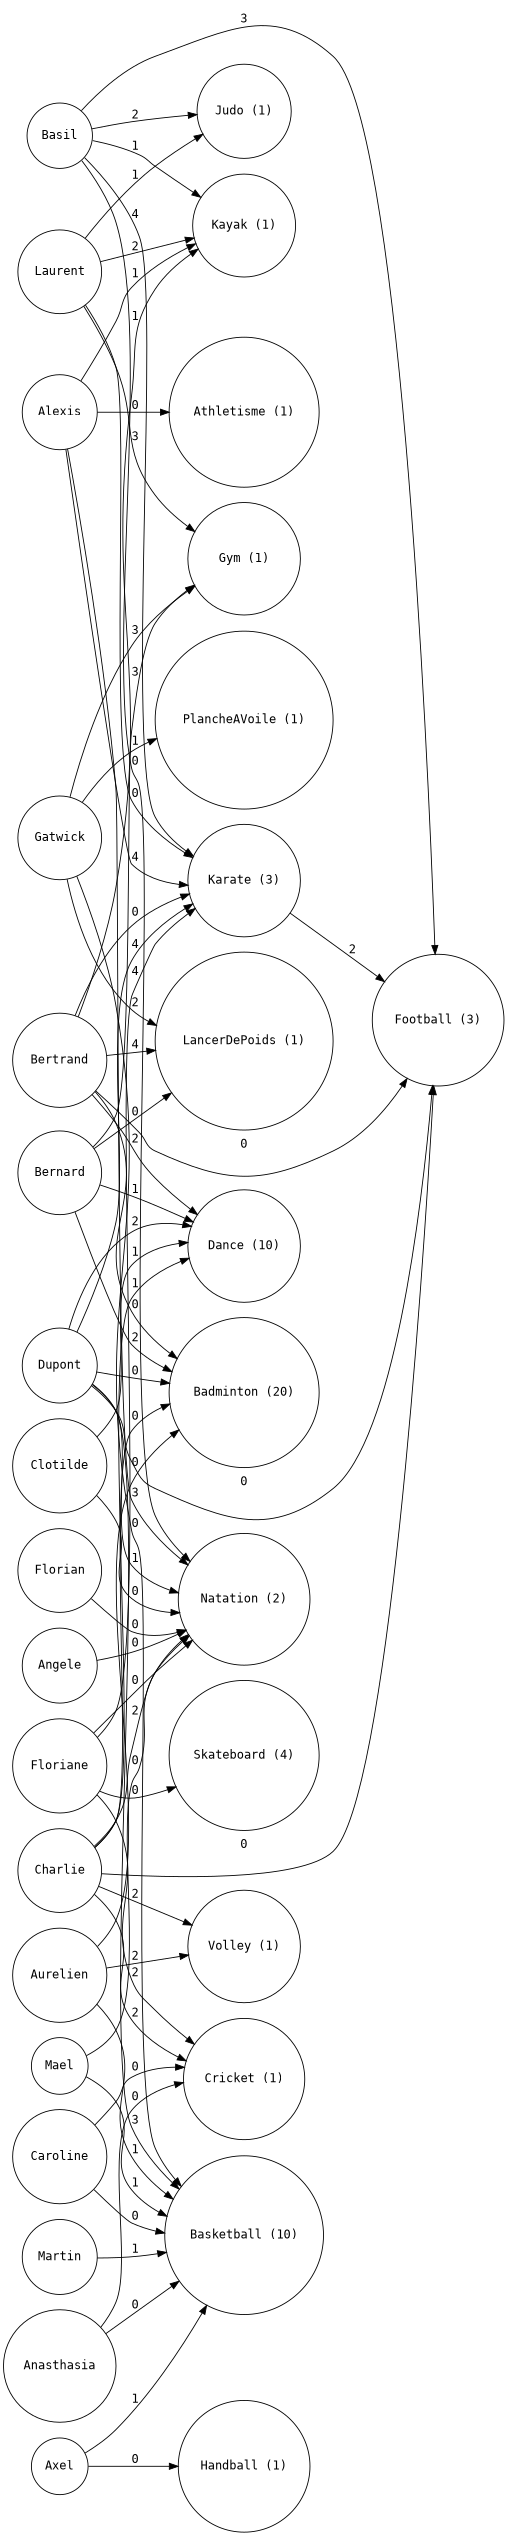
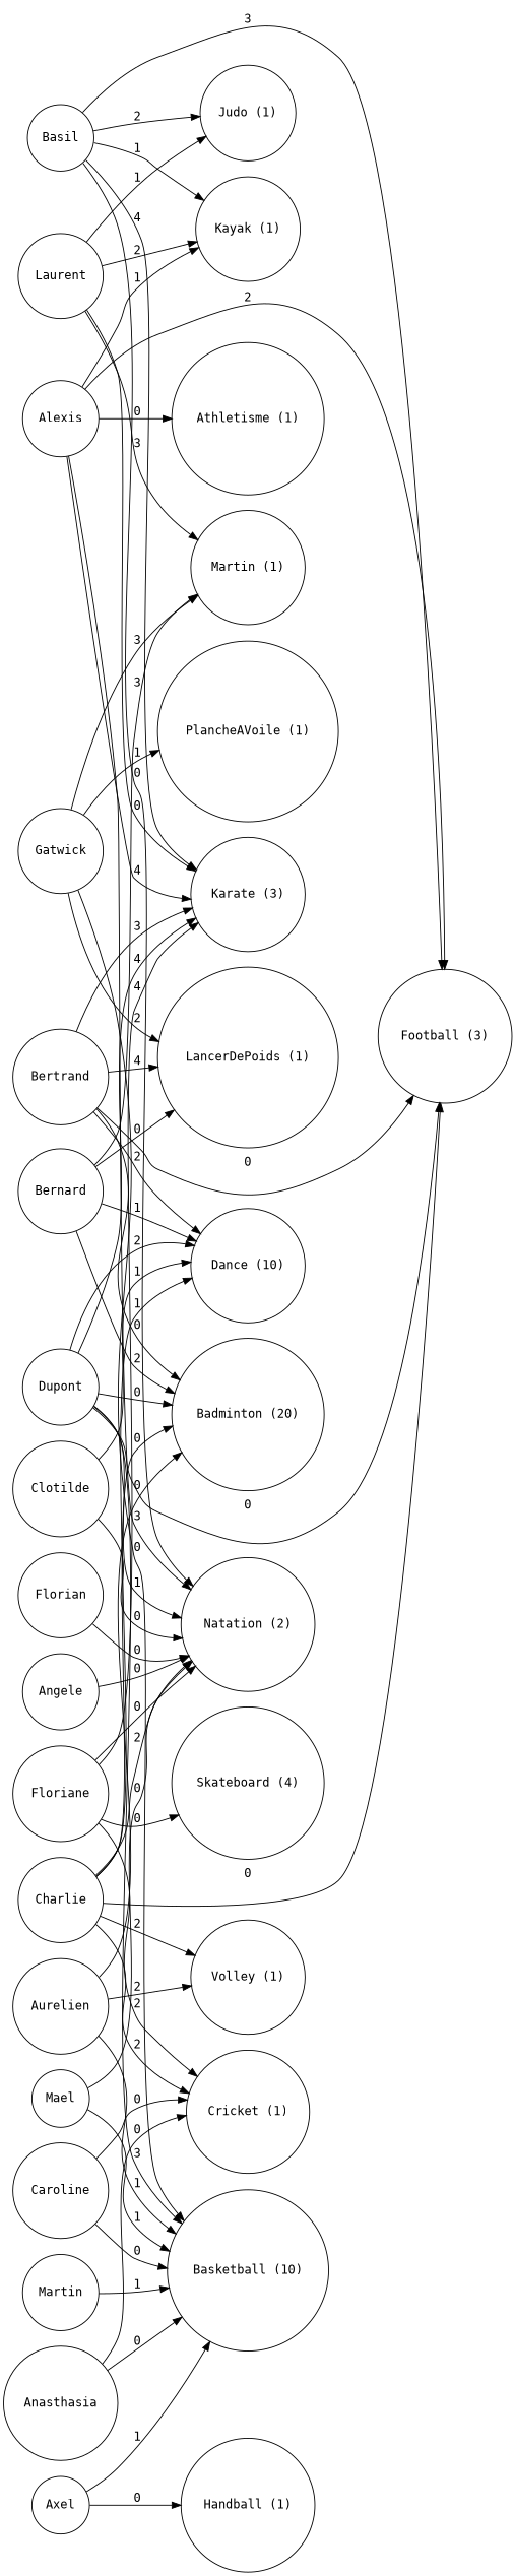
  digraph {
    fontname="DejaVu Sans Mono"
    rankdir=LR
    node [fontname="DejaVu Sans Mono" shape=circle]
    edge [fontname="DejaVu Sans Mono"]
    Bernard
-   "Gym (1)"
+   "Gym (1)" [label="Martin (1)"]
    "Badminton (20)"
    "Dance (10)"
    "LancerDePoids (1)"
    Laurent
    "Kayak (1)"
    "Judo (1)"
    "Karate (3)"
    Gatwick
    "PlancheAVoile (1)"
    "Basketball (10)"
    Axel
    "Handball (1)"
    Mael
    "Natation (2)"
    Martin
    Aurelien
    "Volley (1)"
    Clotilde
    Basil
    "Football (3)"
    Floriane
    "Cricket (1)"
    n25 [label="Skateboard (4)"]
    Alexis
    "Athletisme (1)"
    Angele
    Florian
    Caroline
    Anasthasia
    Charlie
    Bertrand
    Dupont
    Bernard -> "Gym (1)" [label=3]
    Bernard -> "Badminton (20)" [label=2]
    Bernard -> "Dance (10)" [label=1]
    Bernard -> "LancerDePoids (1)" [label=0]
    Laurent -> "Gym (1)" [label=3]
    Laurent -> "Kayak (1)" [label=2]
    Laurent -> "Judo (1)" [label=1]
    Laurent -> "Karate (3)" [label=0]
    Gatwick -> "Gym (1)" [label=3]
    Gatwick -> "LancerDePoids (1)" [label=2]
    Gatwick -> "PlancheAVoile (1)" [label=1]
    Gatwick -> "Basketball (10)" [label=0]
    Axel -> "Basketball (10)" [label=1]
    Axel -> "Handball (1)" [label=0]
    Mael -> "Basketball (10)" [label=1]
    Mael -> "Natation (2)" [label=0]
    Martin -> "Basketball (10)" [label=1]
    Aurelien -> "Badminton (20)" [label=0]
    Aurelien -> "Basketball (10)" [label=1]
    Aurelien -> "Volley (1)" [label=2]
    Clotilde -> "Dance (10)" [label=1]
    Clotilde -> "Natation (2)" [label=0]
    Basil -> "Kayak (1)" [label=1]
    Basil -> "Judo (1)" [label=2]
    Basil -> "Karate (3)" [label=4]
    Basil -> "Natation (2)" [label=0]
    Basil -> "Football (3)" [label=3]
    Floriane -> "Karate (3)" [label=4]
    Floriane -> "Natation (2)" [label=0]
    Floriane -> "Cricket (1)" [label=2]
    Floriane -> n25 [label=0]
    Alexis -> "Kayak (1)" [label=1]
    Alexis -> "Karate (3)" [label=4]
    Alexis -> "Natation (2)" [label=3]
-   "Karate (3)" -> "Football (3)" [label=2]
+   Alexis -> "Football (3)" [label=2]
    Alexis -> "Athletisme (1)" [label=0]
    Angele -> "Natation (2)" [label=0]
    Florian -> "Natation (2)" [label=0]
    Caroline -> "Basketball (10)" [label=0]
    Caroline -> "Cricket (1)" [label=0]
    Anasthasia -> "Basketball (10)" [label=0]
    Anasthasia -> "Cricket (1)" [label=0]
    Charlie -> "Badminton (20)" [label=0]
    Charlie -> "Dance (10)" [label=1]
    Charlie -> "Natation (2)" [label=2]
    Charlie -> "Volley (1)" [label=2]
    Charlie -> "Football (3)" [label=0]
    Charlie -> "Cricket (1)" [label=2]
    Bertrand -> "Badminton (20)" [label=0]
    Bertrand -> "Dance (10)" [label=2]
    Bertrand -> "LancerDePoids (1)" [label=4]
-   Bertrand -> "Kayak (1)" [label=1]
-   Bertrand -> "Karate (3)" [label=0]
+   Bertrand -> "Karate (3)" [label=3]
    Bertrand -> "Football (3)" [label=0]
    Dupont -> "Badminton (20)" [label=0]
    Dupont -> "Dance (10)" [label=2]
    Dupont -> "Karate (3)" [label=4]
    Dupont -> "Basketball (10)" [label=3]
    Dupont -> "Natation (2)" [label=1]
    Dupont -> "Football (3)" [label=0]
  }
